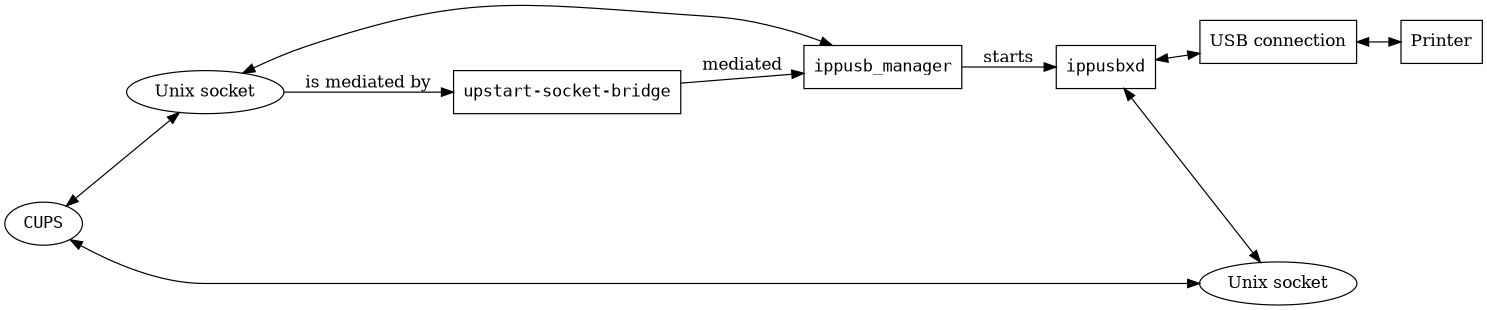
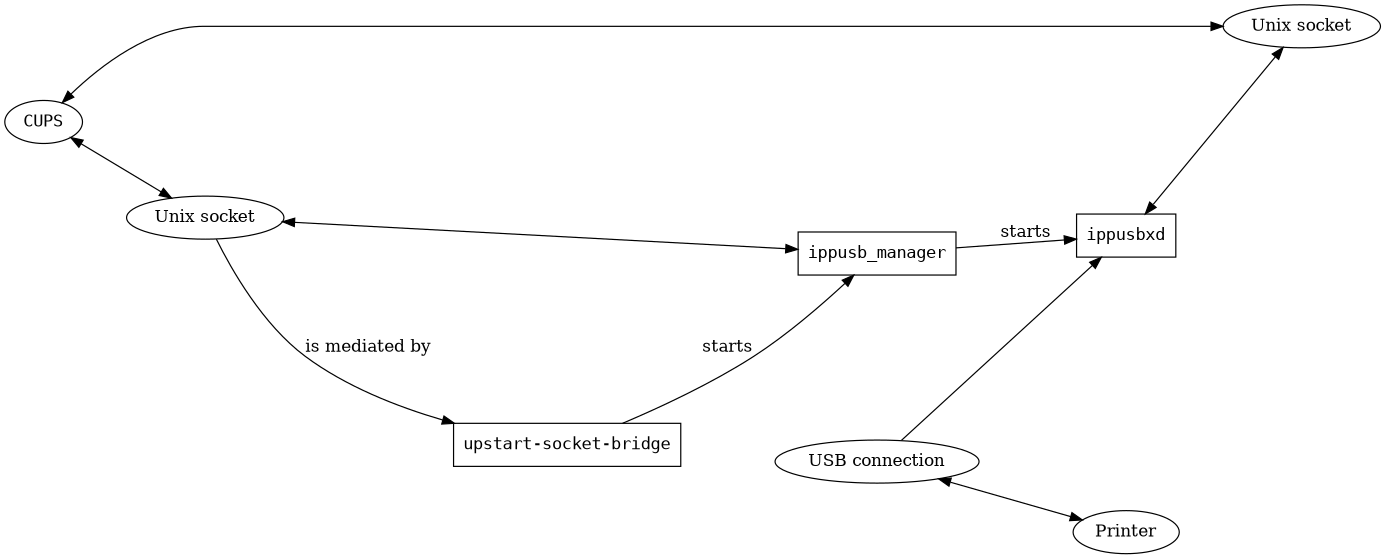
  digraph {
    concentrate=true
    nodesep=1.3
    rankdir=LR
    node [shape=box]
    CUPS [fontname=Monospace shape=ellipse]
    n2 [label="Unix socket" shape=""]
    n3 [label="Unix socket" shape=""]
    n4 [fontname=Monospace label="upstart-socket-bridge"]
    ippusb_manager [fontname=Monospace]
    ippusbxd [fontname=Monospace]
-   n7 [label="USB connection"]
-   Printer
+   n7 [label="USB connection" shape=""]
+   Printer [shape=ellipse]
    CUPS -> n2 [weight=1000]
    CUPS -> n3 [weight=1000]
    n2 -> CUPS [weight=1000]
    n2 -> n4 [label="is mediated by"]
    n2 -> ippusb_manager
    n3 -> CUPS [weight=1000]
    n3 -> ippusbxd
-   n4 -> ippusb_manager [label=mediated]
+   n4 -> ippusb_manager [label=starts]
    ippusb_manager -> n2
    ippusb_manager -> ippusbxd [label=starts]
    ippusbxd -> n3
-   ippusbxd -> n7
    n7 -> ippusbxd
    n7 -> Printer
    Printer -> n7
  }
